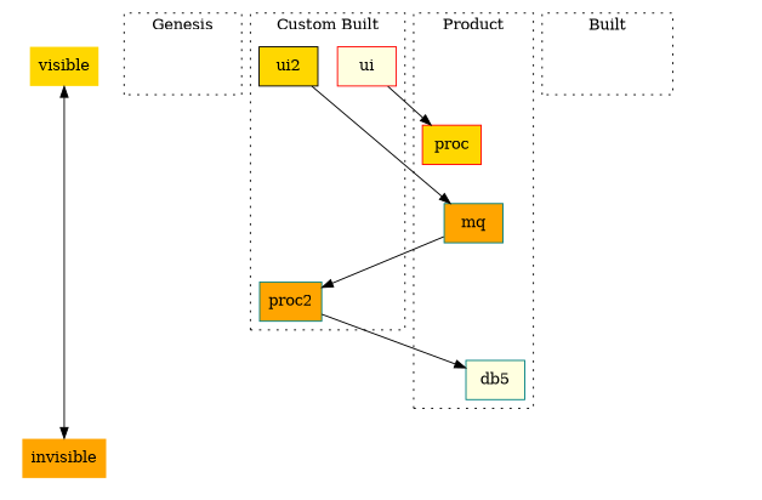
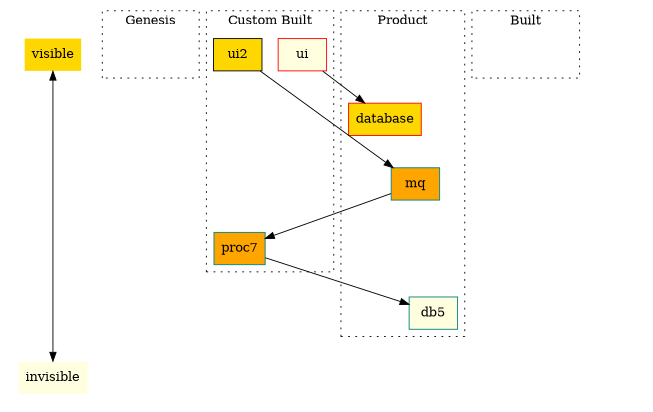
  digraph {
    rankdir=TB
    splines=false
    node [shape=box style=filled]
    visible [color=black fillcolor=gold shape=none]
-   invisible [color=teal fillcolor=orange shape=none]
+   invisible [color=teal fillcolor=lightyellow shape=none]
    something [style=invis]
    ui [color=red fillcolor=lightyellow]
    ui2 [color=black fillcolor=gold]
-   proc2 [color=teal fillcolor=orange]
+   proc2 [color=teal fillcolor=orange label=proc7]
    aproduct [style=invis]
-   database [color=red fillcolor=gold label=proc]
+   database [color=red fillcolor=gold]
    mq [color=teal fillcolor=orange]
    n10 [color=teal fillcolor=lightyellow label=db5]
    acommodity [style=invis]
    custom [style=invis]
    subgraph cluster_1 {
      style=invis
      visible
      invisible
    }
    subgraph cluster_2 {
      label=Genesis
      style=dotted
      something
    }
    subgraph cluster_3 {
      label="Custom Built"
      style=dotted
      subgraph sub_4 {
        label="Custom Built"
        style=dotted
        ui
      }
      subgraph sub_5 {
        label="Custom Built"
        style=dotted
        ui2
        proc2
      }
    }
    subgraph cluster_6 {
      label=Product
      style=dotted
      aproduct
      database
      mq
      n10
    }
    subgraph cluster_7 {
      label=Built
      style=dotted
      acommodity
    }
    visible -> invisible [dir=both minlen=5]
    ui -> database [constraint=false]
    ui2 -> proc2 [minlen=3 style=invis]
    ui2 -> mq [constraint=false]
    proc2 -> n10 [constraint=false]
    aproduct -> database [style=invis]
    aproduct -> mq [minlen=2 style=invis]
    aproduct -> n10 [minlen=4 style=invis]
    mq -> proc2 [constraint=false]
  }
